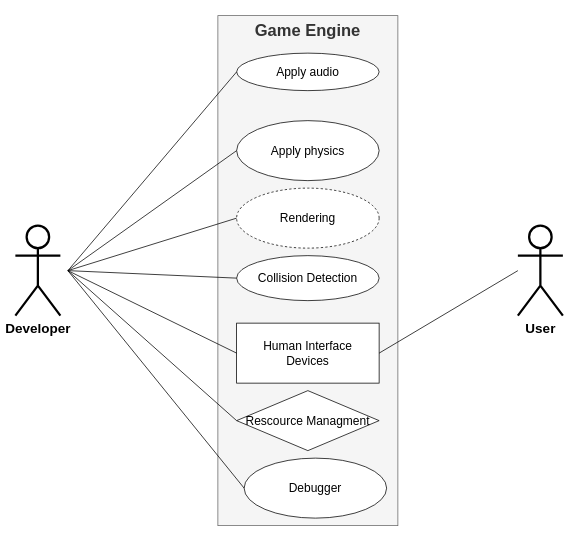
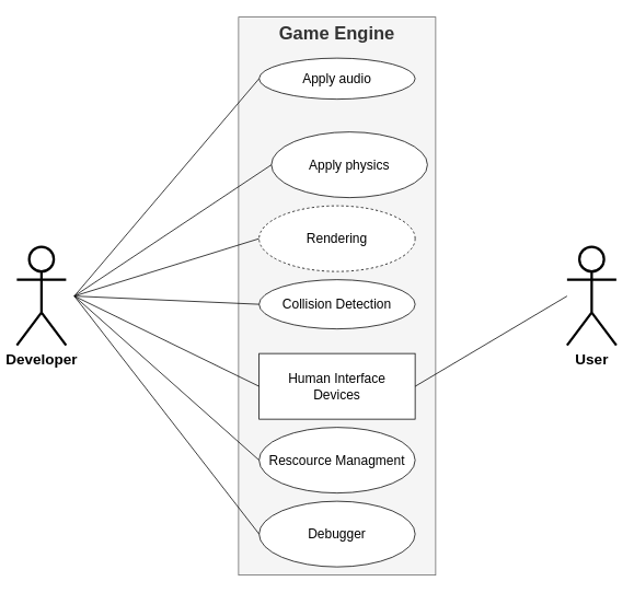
  <mxCell id="0" />
  <mxCell id="1" parent="0" />
  <mxCell id="2" value="&lt;font style=&quot;font-size: 18px&quot;&gt;&lt;b&gt;Developer&lt;/b&gt;&lt;/font&gt;" style="shape=umlActor;verticalLabelPosition=bottom;verticalAlign=top;html=1;outlineConnect=0;strokeWidth=3;" parent="1" vertex="1"><mxGeometry x="20" y="300" width="60" height="120" as="geometry" /></mxCell>
  <mxCell id="3" value="&lt;font style=&quot;font-size: 22px&quot;&gt;Game Engine&lt;/font&gt;" style="rounded=0;whiteSpace=wrap;html=1;fillColor=#f5f5f5;fontColor=#333333;strokeColor=#666666;verticalAlign=top;fontSize=15;fontStyle=1" parent="1" vertex="1"><mxGeometry x="290" y="20" width="240" height="680" as="geometry" /></mxCell>
  <mxCell id="4" value="&lt;font style=&quot;font-size: 16px&quot;&gt;Apply audio&lt;/font&gt;" style="ellipse;whiteSpace=wrap;html=1;" parent="1" vertex="1"><mxGeometry x="315" y="70" width="190" height="50" as="geometry" /></mxCell>
- <mxCell id="5" value="&lt;font style=&quot;font-size: 16px&quot;&gt;Apply physics&lt;/font&gt;" style="ellipse;whiteSpace=wrap;html=1;" parent="1" vertex="1"><mxGeometry x="315" y="160" width="190" height="80" as="geometry" /></mxCell>
+ <mxCell id="5" value="&lt;font style=&quot;font-size: 16px&quot;&gt;Apply physics&lt;/font&gt;" style="ellipse;whiteSpace=wrap;html=1;" parent="1" vertex="1"><mxGeometry x="330" y="160" width="190" height="80" as="geometry" /></mxCell>
  <mxCell id="6" value="&lt;font style=&quot;font-size: 16px&quot;&gt;Rendering&lt;/font&gt;" style="ellipse;whiteSpace=wrap;html=1;dashed=1;" parent="1" vertex="1"><mxGeometry x="315" y="250" width="190" height="80" as="geometry" /></mxCell>
  <mxCell id="7" value="&lt;font style=&quot;font-size: 16px&quot;&gt;Collision Detection&lt;/font&gt;" style="ellipse;whiteSpace=wrap;html=1;" parent="1" vertex="1"><mxGeometry x="315" y="340" width="190" height="60" as="geometry" /></mxCell>
  <mxCell id="8" value="&lt;font style=&quot;font-size: 16px&quot;&gt;Human Interface &lt;br&gt;Devices&lt;/font&gt;" style="whiteSpace=wrap;html=1;rounded=0;" parent="1" vertex="1"><mxGeometry x="315" y="430" width="190" height="80" as="geometry" /></mxCell>
- <mxCell id="9" value="&lt;font style=&quot;font-size: 16px&quot;&gt;Rescource Managment&lt;/font&gt;" style="rhombus;whiteSpace=wrap;html=1;" parent="1" vertex="1"><mxGeometry x="315" y="520" width="190" height="80" as="geometry" /></mxCell>
- <mxCell id="10" value="&lt;font style=&quot;font-size: 16px&quot;&gt;Debugger&lt;/font&gt;" style="ellipse;whiteSpace=wrap;html=1;" parent="1" vertex="1"><mxGeometry x="325" y="610" width="190" height="80" as="geometry" /></mxCell>
+ <mxCell id="9" value="&lt;font style=&quot;font-size: 16px&quot;&gt;Rescource Managment&lt;/font&gt;" style="ellipse;whiteSpace=wrap;html=1;" parent="1" vertex="1"><mxGeometry x="315" y="520" width="190" height="80" as="geometry" /></mxCell>
+ <mxCell id="10" value="&lt;font style=&quot;font-size: 16px&quot;&gt;Debugger&lt;/font&gt;" style="ellipse;whiteSpace=wrap;html=1;" parent="1" vertex="1"><mxGeometry x="315" y="610" width="190" height="80" as="geometry" /></mxCell>
  <mxCell id="11" value="" style="endArrow=none;html=1;rounded=0;fontSize=16;entryX=0;entryY=0.5;entryDx=0;entryDy=0;" parent="1" target="4" edge="1"><mxGeometry width="50" height="50" relative="1" as="geometry"><mxPoint x="90" y="360" as="sourcePoint" /><mxPoint x="270" y="300" as="targetPoint" /></mxGeometry></mxCell>
  <mxCell id="12" value="" style="endArrow=none;html=1;rounded=0;fontSize=16;entryX=0;entryY=0.5;entryDx=0;entryDy=0;" parent="1" target="5" edge="1"><mxGeometry width="50" height="50" relative="1" as="geometry"><mxPoint x="90" y="360" as="sourcePoint" /><mxPoint x="310" y="210" as="targetPoint" /></mxGeometry></mxCell>
  <mxCell id="13" value="" style="endArrow=none;html=1;rounded=0;fontSize=16;entryX=0;entryY=0.5;entryDx=0;entryDy=0;" parent="1" target="6" edge="1"><mxGeometry width="50" height="50" relative="1" as="geometry"><mxPoint x="90" y="360" as="sourcePoint" /><mxPoint x="225" y="390" as="targetPoint" /></mxGeometry></mxCell>
  <mxCell id="14" value="" style="endArrow=none;html=1;rounded=0;fontSize=16;entryX=0;entryY=0.5;entryDx=0;entryDy=0;" parent="1" target="9" edge="1"><mxGeometry width="50" height="50" relative="1" as="geometry"><mxPoint x="90" y="360" as="sourcePoint" /><mxPoint x="325" y="450" as="targetPoint" /></mxGeometry></mxCell>
  <mxCell id="15" value="" style="endArrow=none;html=1;rounded=0;fontSize=16;entryX=0;entryY=0.5;entryDx=0;entryDy=0;" parent="1" target="7" edge="1"><mxGeometry width="50" height="50" relative="1" as="geometry"><mxPoint x="90" y="360" as="sourcePoint" /><mxPoint x="215" y="420" as="targetPoint" /></mxGeometry></mxCell>
  <mxCell id="16" value="" style="endArrow=none;html=1;rounded=0;fontSize=16;entryX=0;entryY=0.5;entryDx=0;entryDy=0;" parent="1" target="8" edge="1"><mxGeometry width="50" height="50" relative="1" as="geometry"><mxPoint x="90" y="360" as="sourcePoint" /><mxPoint x="275" y="420" as="targetPoint" /></mxGeometry></mxCell>
  <mxCell id="17" value="" style="endArrow=none;html=1;rounded=0;fontSize=16;entryX=0;entryY=0.5;entryDx=0;entryDy=0;" parent="1" target="10" edge="1"><mxGeometry width="50" height="50" relative="1" as="geometry"><mxPoint x="90" y="360" as="sourcePoint" /><mxPoint x="405" y="200" as="targetPoint" /></mxGeometry></mxCell>
  <mxCell id="18" value="&lt;font style=&quot;font-size: 18px&quot;&gt;&lt;b&gt;User&lt;/b&gt;&lt;/font&gt;" style="shape=umlActor;verticalLabelPosition=bottom;verticalAlign=top;html=1;outlineConnect=0;strokeWidth=3;" vertex="1" parent="1"><mxGeometry x="690" y="300" width="60" height="120" as="geometry" /></mxCell>
  <mxCell id="19" value="" style="endArrow=none;html=1;rounded=0;fontSize=16;exitX=1;exitY=0.5;exitDx=0;exitDy=0;" edge="1" parent="1" source="8"><mxGeometry width="50" height="50" relative="1" as="geometry"><mxPoint x="510" y="460" as="sourcePoint" /><mxPoint x="690" y="360" as="targetPoint" /></mxGeometry></mxCell>
